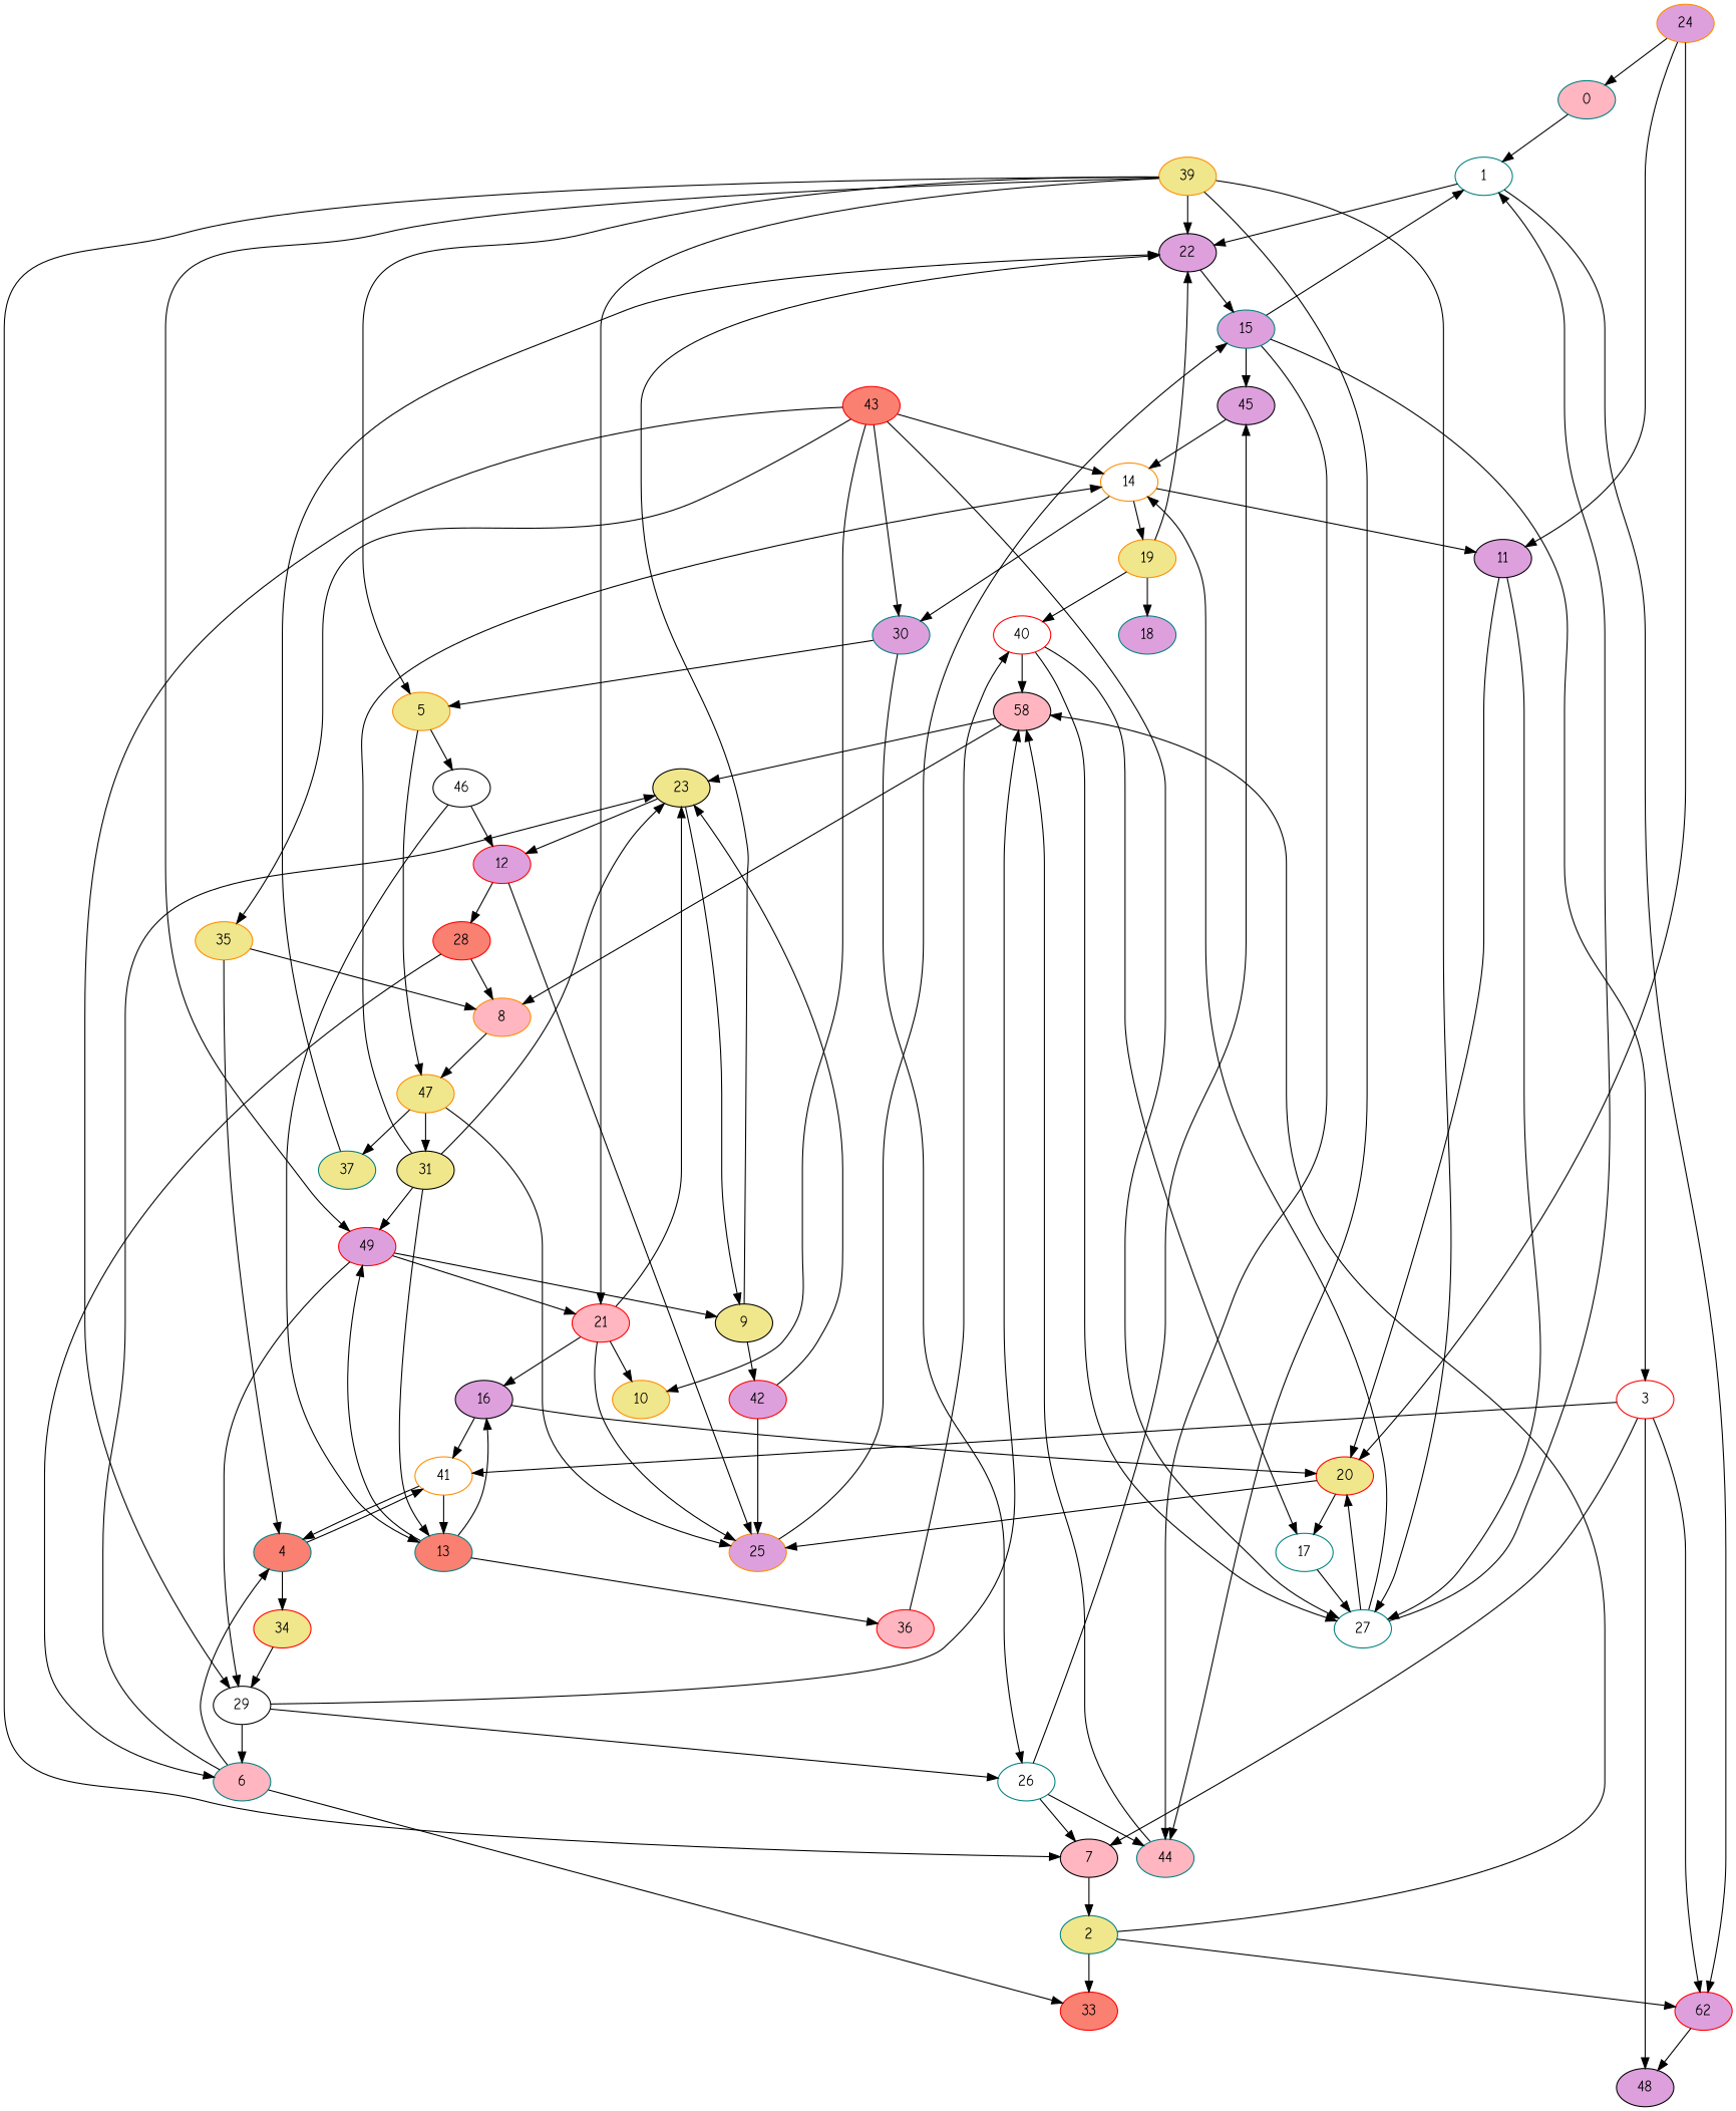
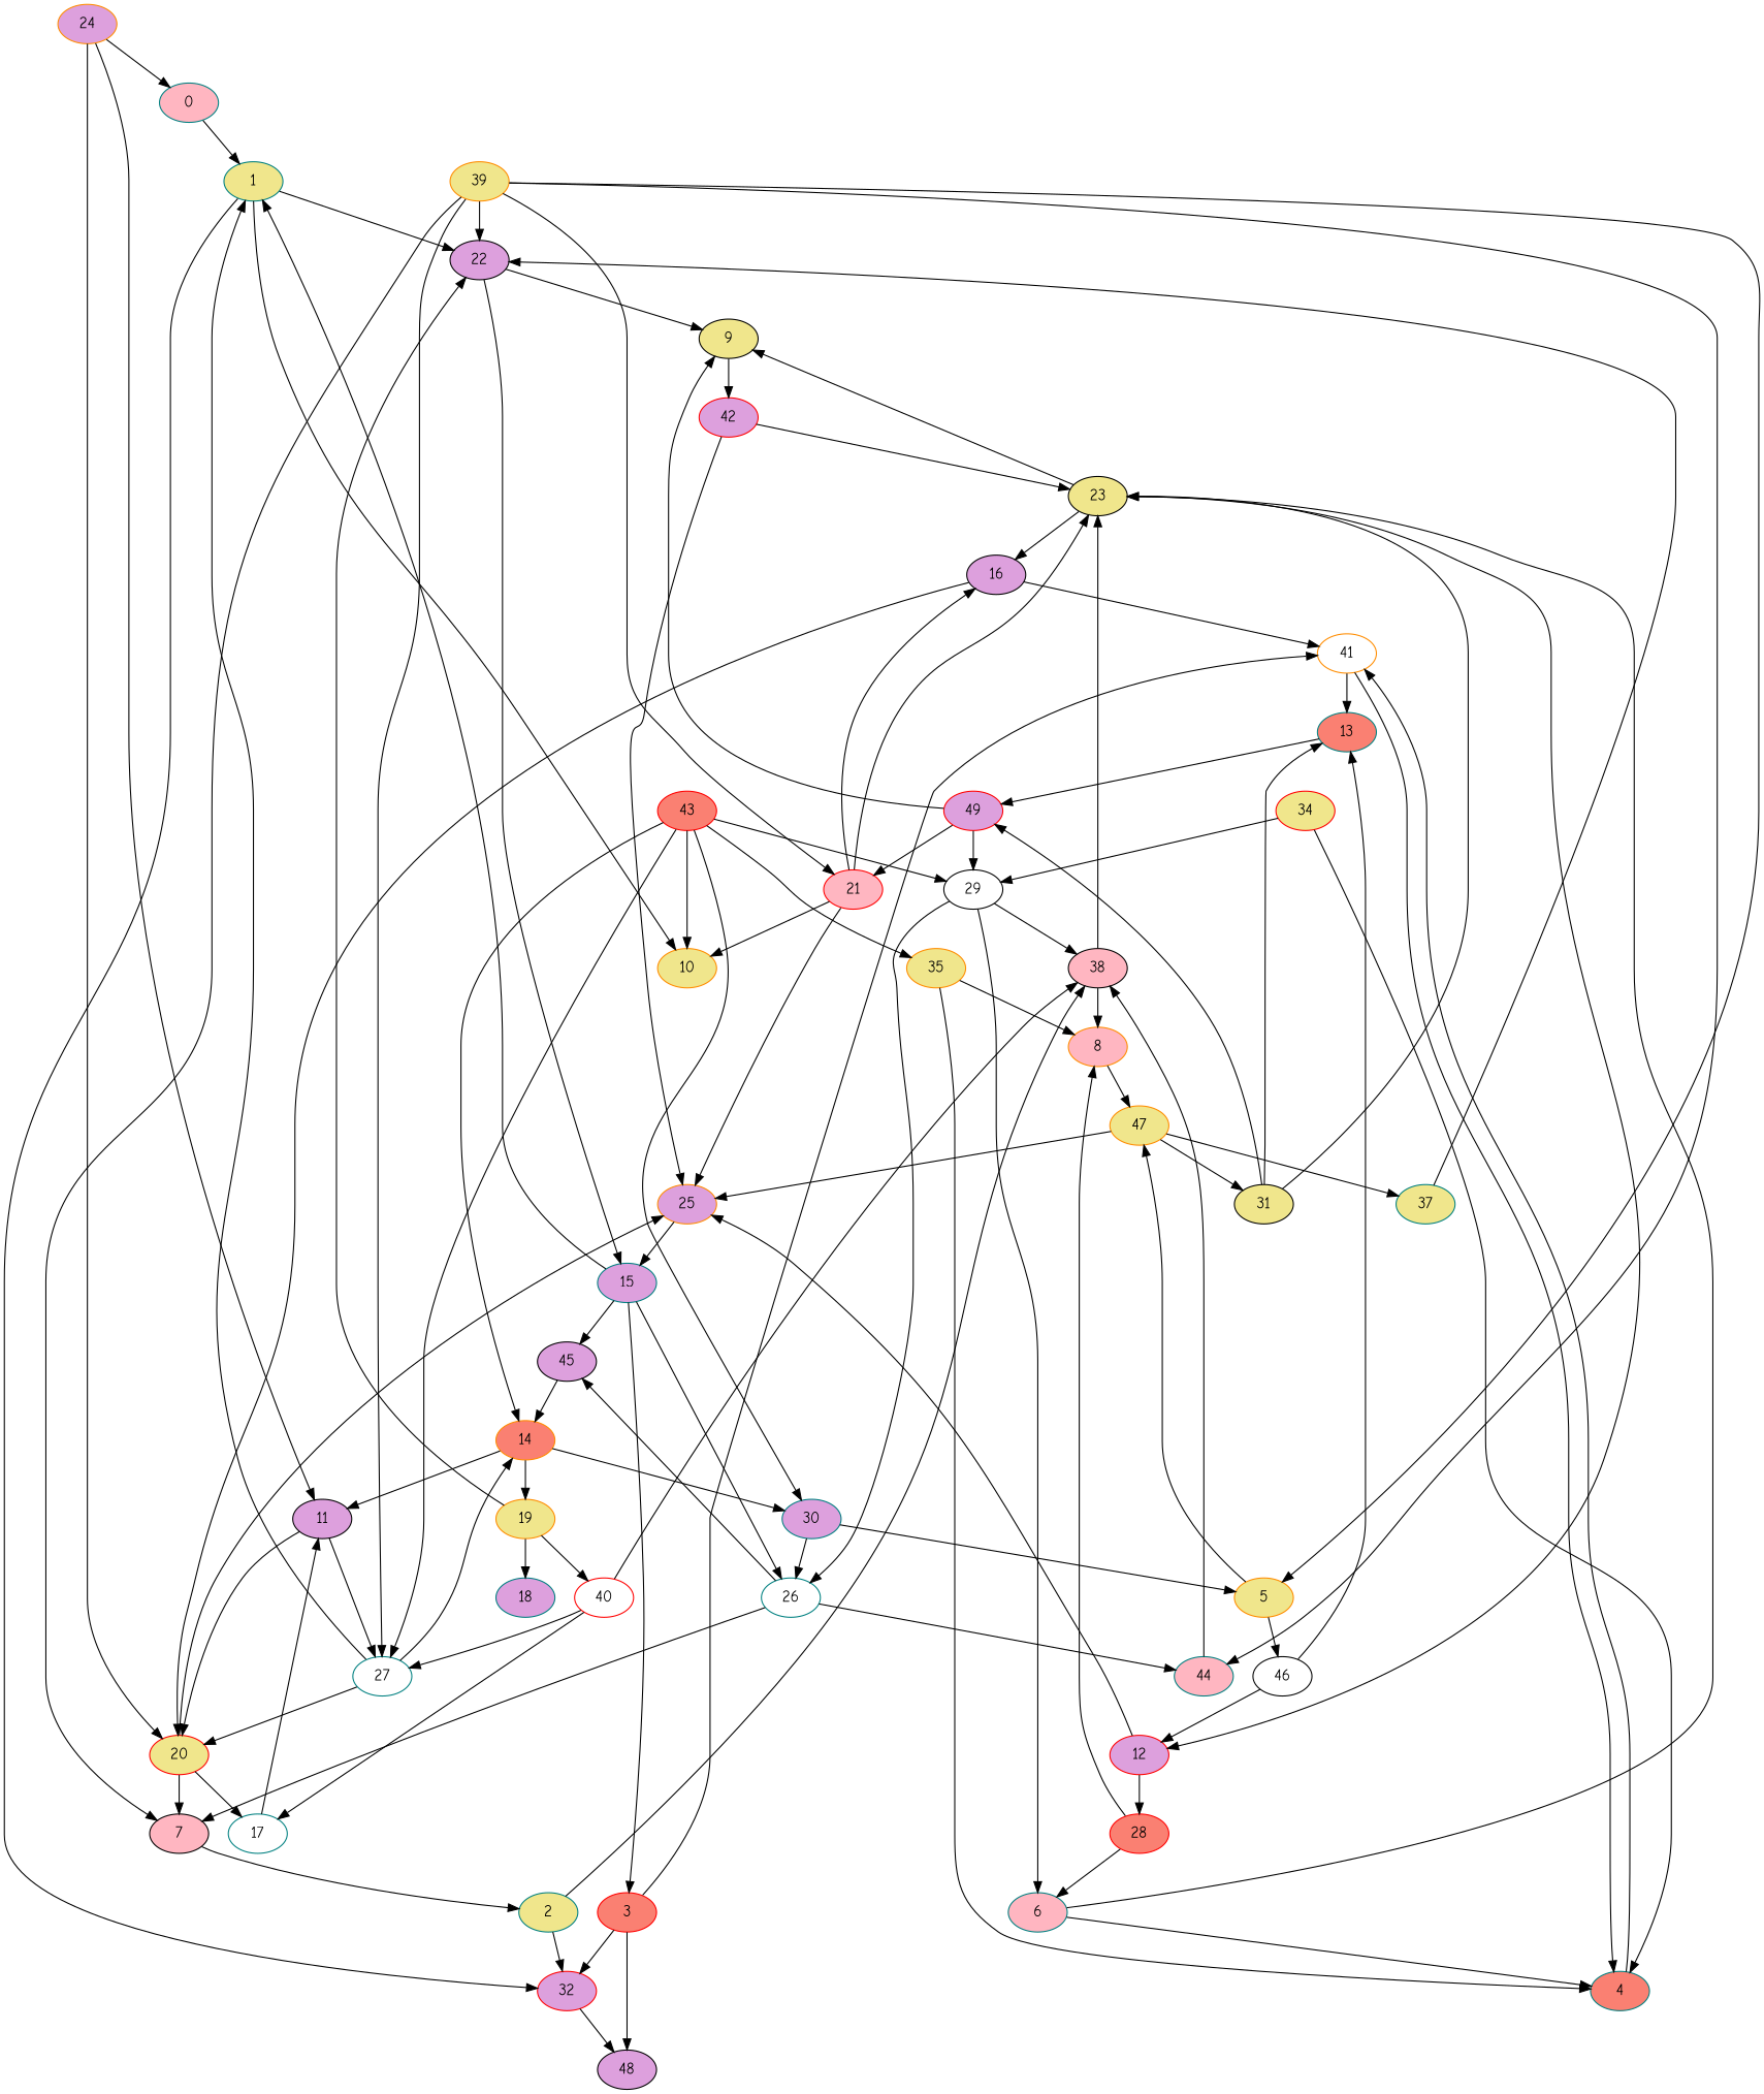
  strict digraph {
    fontname="Comic Neue"
    node [color=teal fillcolor=khaki fontname="Comic Neue" style=filled]
    edge [fontname="Comic Neue" weight=3]
    0 [fillcolor=lightpink]
-   1 [fillcolor=white]
+   1
    10 [color=darkorange]
    22 [color=black fillcolor=plum]
-   32 [color=red fillcolor=plum label=62]
+   32 [color=red fillcolor=plum]
    9 [color=black]
    15 [fillcolor=plum]
    48 [color=black fillcolor=plum]
    2
-   33 [color=red fillcolor=salmon]
-   38 [color=black fillcolor=lightpink label=58]
+   38 [color=black fillcolor=lightpink]
    23 [color=black]
    8 [color=darkorange fillcolor=lightpink]
-   3 [color=red fillcolor=white]
+   3 [color=red fillcolor=salmon]
    41 [color=darkorange fillcolor=white]
    4 [fillcolor=salmon]
    13 [fillcolor=salmon]
    5 [color=darkorange]
    46 [color=black fillcolor=white]
    47 [color=darkorange]
    44 [fillcolor=lightpink]
    12 [color=red fillcolor=plum]
    25 [color=darkorange fillcolor=plum]
    31 [color=black]
    37
    6 [fillcolor=lightpink]
    16 [color=black fillcolor=plum]
    7 [color=black fillcolor=lightpink]
    42 [color=red fillcolor=plum]
    11 [color=black fillcolor=plum]
    20 [color=red]
    27 [fillcolor=white]
    17 [fillcolor=white]
-   14 [color=darkorange fillcolor=white]
+   14 [color=darkorange fillcolor=salmon]
    28 [color=red fillcolor=salmon]
-   36 [color=red fillcolor=lightpink]
    49 [color=red fillcolor=plum]
    40 [color=red fillcolor=white]
    21 [color=red fillcolor=lightpink]
    29 [color=black fillcolor=white]
    19 [color=darkorange]
    30 [fillcolor=plum]
    18 [fillcolor=plum]
    26 [fillcolor=white]
    45 [color=black fillcolor=plum]
    24 [color=darkorange fillcolor=plum]
    34 [color=red]
    35 [color=darkorange]
    39 [color=darkorange]
    43 [color=red fillcolor=salmon]
    0 -> 1 [weight=1]
+   1 -> 10 [weight=4]
    1 -> 22 [weight=4]
    1 -> 32 [weight=2]
-   9 -> 22 [weight=5]
+   22 -> 9 [weight=5]
    22 -> 15
    32 -> 48
    9 -> 42 [weight=10]
    15 -> 1 [weight=1]
    15 -> 3 [weight=4]
-   15 -> 44 [weight=4]
+   15 -> 26 [weight=4]
    15 -> 45 [weight=6]
    2 -> 32 [weight=10]
-   2 -> 33 [weight=10]
    2 -> 38 [weight=5]
    38 -> 23 [weight=9]
    38 -> 8 [weight=5]
    23 -> 9 [weight=6]
    23 -> 12 [weight=2]
-   13 -> 16 [weight=8]
+   23 -> 16 [weight=8]
    8 -> 47 [weight=1]
    3 -> 32 [weight=10]
    3 -> 48 [weight=7]
    3 -> 41 [weight=9]
    41 -> 4
    41 -> 13 [weight=10]
    4 -> 41
-   13 -> 36 [weight=5]
    13 -> 49 [weight=1]
    5 -> 46 [weight=8]
    5 -> 47 [weight=10]
    46 -> 13 [weight=9]
    46 -> 12 [weight=6]
    47 -> 25 [weight=7]
    47 -> 31 [weight=6]
    47 -> 37 [weight=1]
    44 -> 38 [weight=9]
    12 -> 25
    12 -> 28 [weight=8]
    25 -> 15
    31 -> 23 [weight=6]
    31 -> 13 [weight=1]
-   31 -> 14 [weight=2]
    31 -> 49
    37 -> 22 [weight=1]
-   6 -> 33 [weight=9]
    6 -> 23 [weight=5]
    6 -> 4 [weight=2]
    16 -> 41
    16 -> 20
    7 -> 2 [weight=9]
    42 -> 23
    42 -> 25 [weight=10]
    11 -> 20 [weight=2]
    11 -> 27 [weight=7]
    20 -> 25 [weight=5]
-   3 -> 7 [weight=4]
+   20 -> 7 [weight=4]
    20 -> 17 [weight=9]
    27 -> 1 [weight=2]
    27 -> 20 [weight=7]
    27 -> 14
-   17 -> 27 [weight=4]
+   17 -> 11 [weight=4]
    14 -> 11 [weight=10]
    14 -> 19 [weight=7]
    14 -> 30 [weight=5]
    28 -> 8 [weight=6]
    28 -> 6 [weight=1]
-   36 -> 40 [weight=9]
    49 -> 9 [weight=8]
    49 -> 21 [weight=8]
    49 -> 29 [weight=7]
    40 -> 38 [weight=9]
    40 -> 27 [weight=8]
    40 -> 17 [weight=1]
    21 -> 10 [weight=9]
    21 -> 23 [weight=1]
    21 -> 25 [weight=5]
    21 -> 16 [weight=4]
    29 -> 38
    29 -> 6 [weight=10]
    29 -> 26 [weight=4]
    19 -> 22 [weight=5]
    19 -> 40 [weight=2]
    19 -> 18 [weight=10]
    30 -> 5 [weight=2]
    30 -> 26 [weight=7]
    26 -> 44
    26 -> 7 [weight=2]
    26 -> 45 [weight=8]
    45 -> 14 [weight=8]
    24 -> 0
    24 -> 11 [weight=5]
    24 -> 20 [weight=9]
-   4 -> 34 [weight=5]
+   34 -> 4 [weight=5]
    34 -> 29 [weight=4]
    35 -> 8 [weight=10]
    35 -> 4 [weight=1]
    39 -> 22 [weight=4]
    39 -> 5 [weight=1]
    39 -> 44
    39 -> 7 [weight=2]
    39 -> 27 [weight=9]
-   39 -> 49 [weight=7]
    39 -> 21 [weight=5]
    43 -> 10 [weight=2]
    43 -> 27 [weight=8]
    43 -> 14 [weight=2]
    43 -> 29 [weight=7]
    43 -> 30
    43 -> 35 [weight=4]
  }
